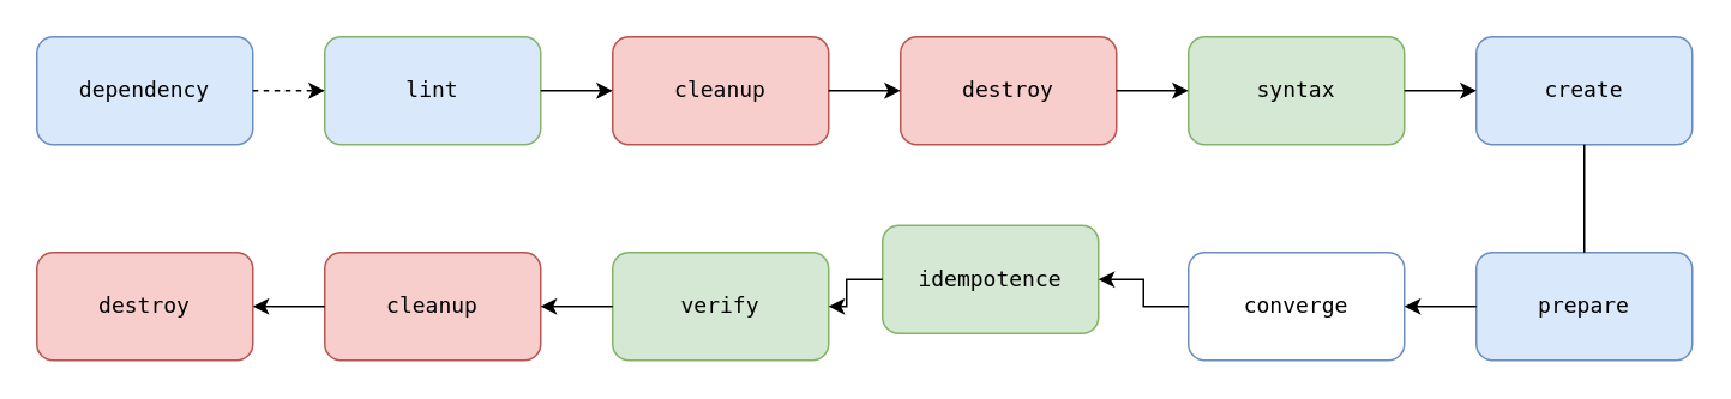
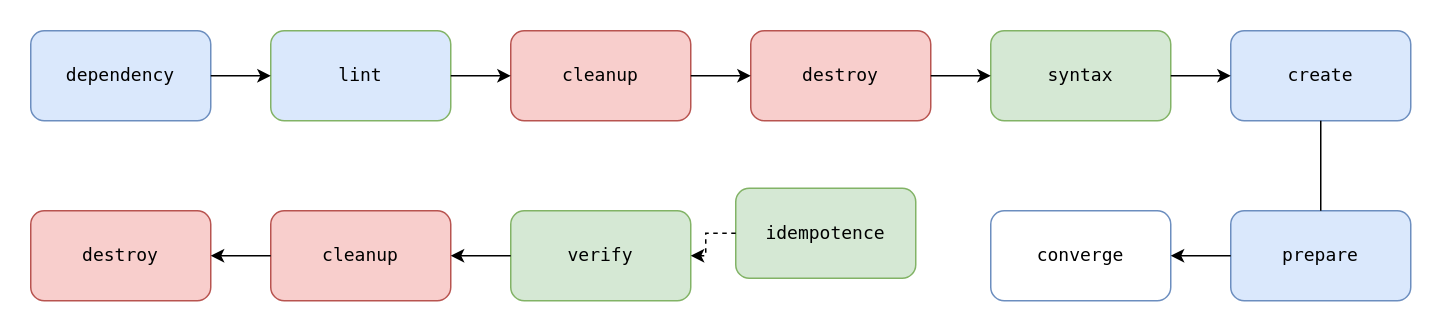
  <mxCell id="0" />
  <mxCell id="1" parent="0" />
  <mxCell id="2" value="" style="group" vertex="1" connectable="0" parent="1"><mxGeometry x="20" y="20" width="920" height="180" as="geometry" /></mxCell>
  <mxCell id="3" value="&lt;pre&gt;&lt;span class=&quot;l l-Scalar l-Scalar-Plain&quot;&gt;dependency&lt;/span&gt;&lt;/pre&gt;" style="rounded=1;whiteSpace=wrap;html=1;fillColor=#dae8fc;strokeColor=#6c8ebf;" vertex="1" parent="2"><mxGeometry width="120" height="60" as="geometry" /></mxCell>
  <mxCell id="4" value="&lt;pre&gt;&lt;span class=&quot;l l-Scalar l-Scalar-Plain&quot;&gt;lint&lt;/span&gt;&lt;/pre&gt;" style="rounded=1;whiteSpace=wrap;html=1;fillColor=#dae8fc;strokeColor=#82b366;" vertex="1" parent="2"><mxGeometry x="160" width="120" height="60" as="geometry" /></mxCell>
  <mxCell id="5" value="&lt;pre&gt;&lt;span class=&quot;l l-Scalar l-Scalar-Plain&quot;&gt;cleanup&lt;/span&gt;&lt;/pre&gt;" style="rounded=1;whiteSpace=wrap;html=1;fillColor=#f8cecc;strokeColor=#b85450;" vertex="1" parent="2"><mxGeometry x="320" width="120" height="60" as="geometry" /></mxCell>
  <mxCell id="6" value="&lt;pre&gt;&lt;span class=&quot;l l-Scalar l-Scalar-Plain&quot;&gt;destroy&lt;/span&gt;&lt;/pre&gt;" style="rounded=1;whiteSpace=wrap;html=1;fillColor=#f8cecc;strokeColor=#b85450;" vertex="1" parent="2"><mxGeometry x="480" width="120" height="60" as="geometry" /></mxCell>
  <mxCell id="7" value="&lt;pre&gt;&lt;span class=&quot;l l-Scalar l-Scalar-Plain&quot;&gt;syntax&lt;/span&gt;&lt;/pre&gt;" style="rounded=1;whiteSpace=wrap;html=1;fillColor=#d5e8d4;strokeColor=#82b366;" vertex="1" parent="2"><mxGeometry x="640" width="120" height="60" as="geometry" /></mxCell>
  <mxCell id="8" value="&lt;pre&gt;&lt;span class=&quot;l l-Scalar l-Scalar-Plain&quot;&gt;create&lt;/span&gt;&lt;/pre&gt;" style="rounded=1;whiteSpace=wrap;html=1;fillColor=#dae8fc;strokeColor=#6c8ebf;" vertex="1" parent="2"><mxGeometry x="800" width="120" height="60" as="geometry" /></mxCell>
  <mxCell id="9" value="&lt;pre&gt;&lt;span class=&quot;l l-Scalar l-Scalar-Plain&quot;&gt;prepare&lt;/span&gt;&lt;/pre&gt;" style="rounded=1;whiteSpace=wrap;html=1;fillColor=#dae8fc;strokeColor=#6c8ebf;" vertex="1" parent="2"><mxGeometry x="800" y="120" width="120" height="60" as="geometry" /></mxCell>
  <mxCell id="10" value="&lt;pre&gt;&lt;span class=&quot;l l-Scalar l-Scalar-Plain&quot;&gt;converge&lt;/span&gt;&lt;/pre&gt;" style="rounded=1;whiteSpace=wrap;html=1;fillColor=#ffffff;strokeColor=#6c8ebf;" vertex="1" parent="2"><mxGeometry x="640" y="120" width="120" height="60" as="geometry" /></mxCell>
  <mxCell id="11" value="&lt;pre&gt;&lt;span class=&quot;l l-Scalar l-Scalar-Plain&quot;&gt;idempotence&lt;/span&gt;&lt;/pre&gt;" style="rounded=1;whiteSpace=wrap;html=1;fillColor=#d5e8d4;strokeColor=#82b366;" vertex="1" parent="2"><mxGeometry x="470" y="105" width="120" height="60" as="geometry" /></mxCell>
  <mxCell id="12" value="&lt;pre&gt;&lt;span class=&quot;l l-Scalar l-Scalar-Plain&quot;&gt;verify&lt;/span&gt;&lt;/pre&gt;" style="rounded=1;whiteSpace=wrap;html=1;fillColor=#d5e8d4;strokeColor=#82b366;" vertex="1" parent="2"><mxGeometry x="320" y="120" width="120" height="60" as="geometry" /></mxCell>
  <mxCell id="13" value="&lt;pre&gt;&lt;span class=&quot;l l-Scalar l-Scalar-Plain&quot;&gt;cleanup&lt;/span&gt;&lt;/pre&gt;" style="rounded=1;whiteSpace=wrap;html=1;fillColor=#f8cecc;strokeColor=#b85450;" vertex="1" parent="2"><mxGeometry x="160" y="120" width="120" height="60" as="geometry" /></mxCell>
  <mxCell id="14" value="&lt;pre&gt;&lt;span class=&quot;l l-Scalar l-Scalar-Plain&quot;&gt;destroy&lt;/span&gt;&lt;/pre&gt;" style="rounded=1;whiteSpace=wrap;html=1;fillColor=#f8cecc;strokeColor=#b85450;" vertex="1" parent="2"><mxGeometry y="120" width="120" height="60" as="geometry" /></mxCell>
- <mxCell id="15" style="edgeStyle=orthogonalEdgeStyle;rounded=0;orthogonalLoop=1;jettySize=auto;html=1;dashed=1;" edge="1" parent="2" source="3" target="4"><mxGeometry relative="1" as="geometry" /></mxCell>
+ <mxCell id="15" style="edgeStyle=orthogonalEdgeStyle;rounded=0;orthogonalLoop=1;jettySize=auto;html=1;" edge="1" parent="2" source="3" target="4"><mxGeometry relative="1" as="geometry" /></mxCell>
  <mxCell id="16" style="edgeStyle=orthogonalEdgeStyle;rounded=0;orthogonalLoop=1;jettySize=auto;html=1;entryX=0;entryY=0.5;entryDx=0;entryDy=0;" edge="1" parent="2" source="4" target="5"><mxGeometry relative="1" as="geometry" /></mxCell>
  <mxCell id="17" style="edgeStyle=orthogonalEdgeStyle;rounded=0;orthogonalLoop=1;jettySize=auto;html=1;entryX=0;entryY=0.5;entryDx=0;entryDy=0;" edge="1" parent="2" source="5" target="6"><mxGeometry relative="1" as="geometry" /></mxCell>
  <mxCell id="18" style="edgeStyle=orthogonalEdgeStyle;rounded=0;orthogonalLoop=1;jettySize=auto;html=1;entryX=0;entryY=0.5;entryDx=0;entryDy=0;" edge="1" parent="2" source="6" target="7"><mxGeometry relative="1" as="geometry" /></mxCell>
  <mxCell id="19" style="edgeStyle=orthogonalEdgeStyle;rounded=0;orthogonalLoop=1;jettySize=auto;html=1;entryX=0;entryY=0.5;entryDx=0;entryDy=0;" edge="1" parent="2" source="7" target="8"><mxGeometry relative="1" as="geometry" /></mxCell>
  <mxCell id="20" style="edgeStyle=orthogonalEdgeStyle;rounded=0;orthogonalLoop=1;jettySize=auto;html=1;entryX=0.5;entryY=0;entryDx=0;entryDy=0;endArrow=none;" edge="1" parent="2" source="8" target="9"><mxGeometry relative="1" as="geometry" /></mxCell>
  <mxCell id="21" style="edgeStyle=orthogonalEdgeStyle;rounded=0;orthogonalLoop=1;jettySize=auto;html=1;entryX=1;entryY=0.5;entryDx=0;entryDy=0;" edge="1" parent="2" source="9" target="10"><mxGeometry relative="1" as="geometry" /></mxCell>
- <mxCell id="22" style="edgeStyle=orthogonalEdgeStyle;rounded=0;orthogonalLoop=1;jettySize=auto;html=1;entryX=1;entryY=0.5;entryDx=0;entryDy=0;" edge="1" parent="2" source="10" target="11"><mxGeometry relative="1" as="geometry" /></mxCell>
- <mxCell id="23" style="edgeStyle=orthogonalEdgeStyle;rounded=0;orthogonalLoop=1;jettySize=auto;html=1;entryX=1;entryY=0.5;entryDx=0;entryDy=0;" edge="1" parent="2" source="11" target="12"><mxGeometry relative="1" as="geometry" /></mxCell>
+ <mxCell id="23" style="edgeStyle=orthogonalEdgeStyle;rounded=0;orthogonalLoop=1;jettySize=auto;html=1;entryX=1;entryY=0.5;entryDx=0;entryDy=0;dashed=1;" edge="1" parent="2" source="11" target="12"><mxGeometry relative="1" as="geometry" /></mxCell>
  <mxCell id="24" style="edgeStyle=orthogonalEdgeStyle;rounded=0;orthogonalLoop=1;jettySize=auto;html=1;entryX=1;entryY=0.5;entryDx=0;entryDy=0;" edge="1" parent="2" source="12" target="13"><mxGeometry relative="1" as="geometry" /></mxCell>
  <mxCell id="25" style="edgeStyle=orthogonalEdgeStyle;rounded=0;orthogonalLoop=1;jettySize=auto;html=1;entryX=1;entryY=0.5;entryDx=0;entryDy=0;" edge="1" parent="2" source="13" target="14"><mxGeometry relative="1" as="geometry" /></mxCell>
